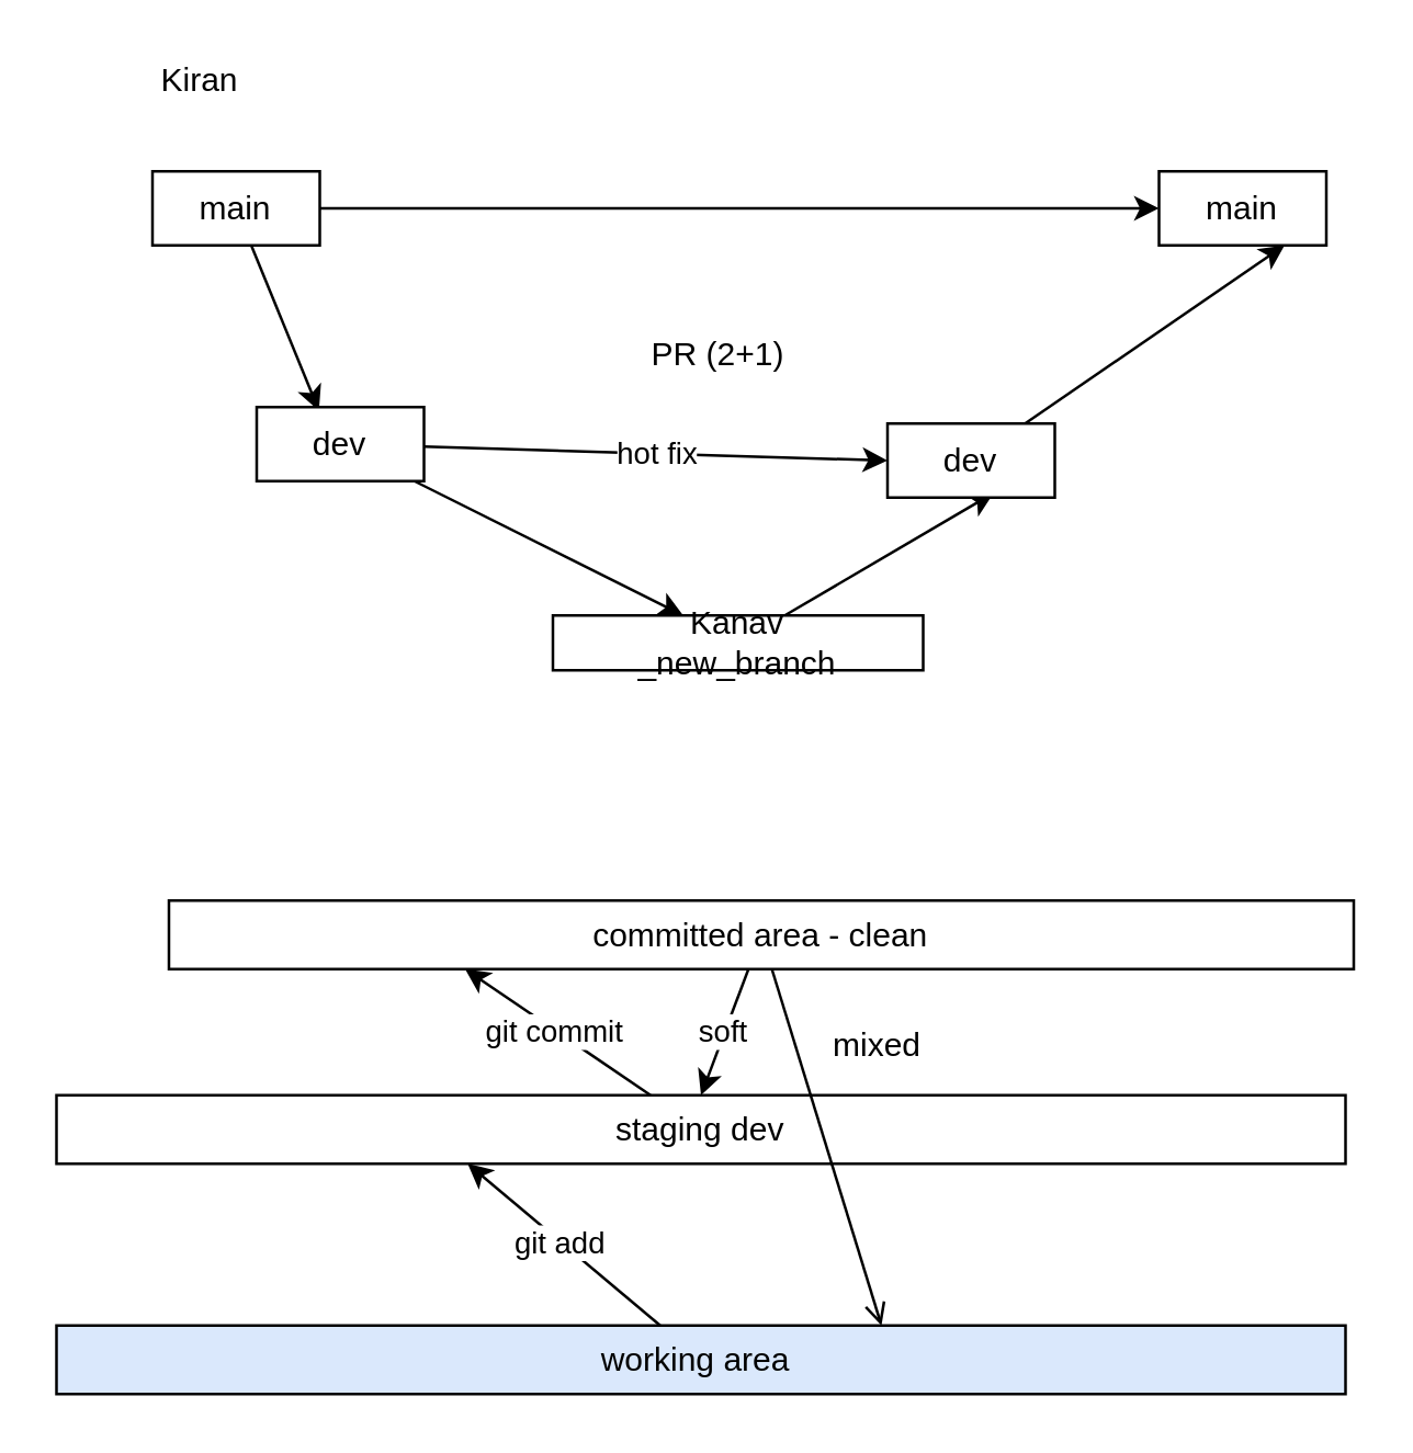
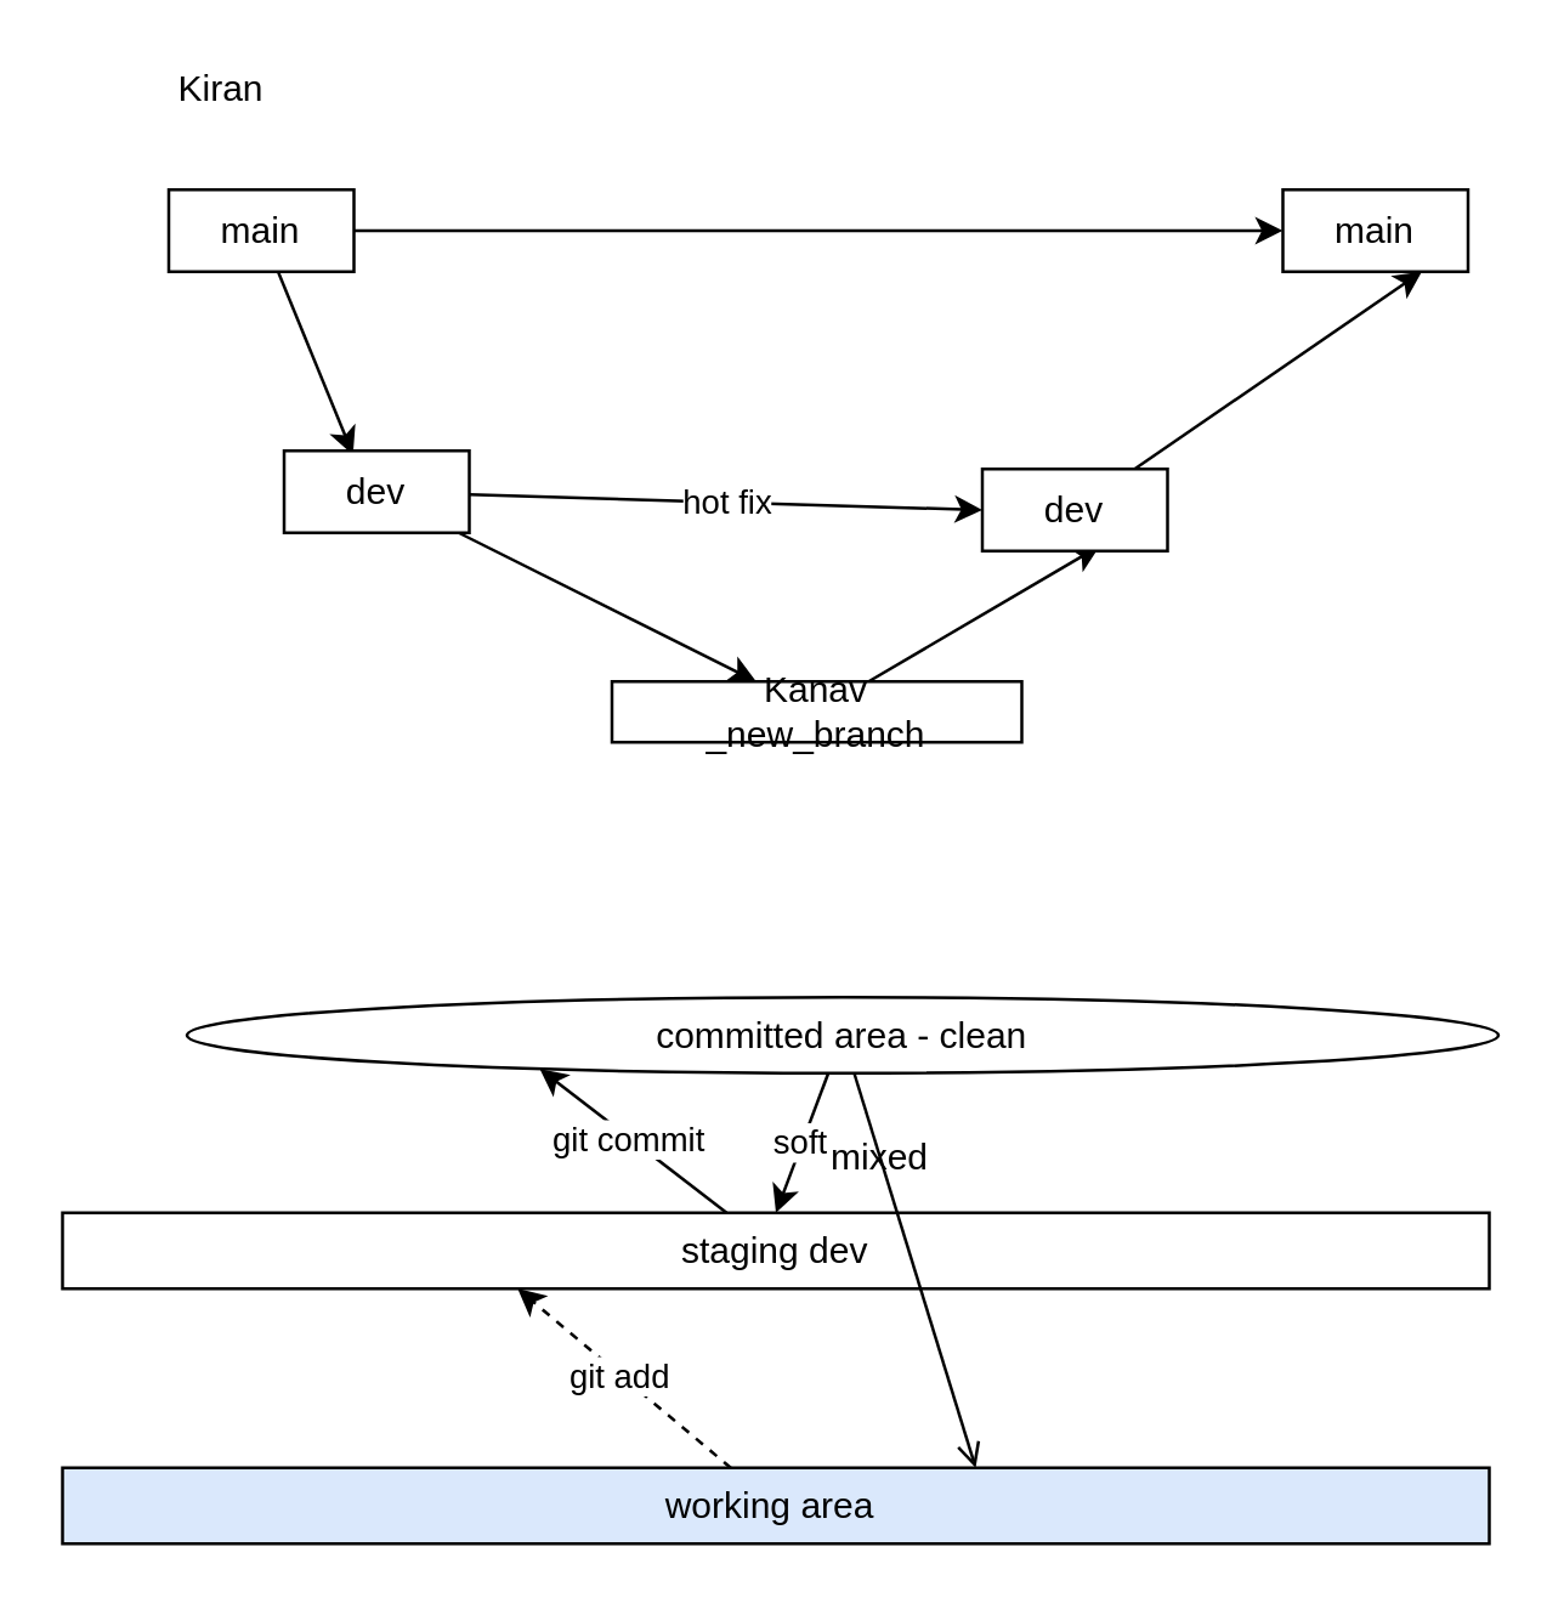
  <mxCell id="0" />
  <mxCell id="1" parent="0" />
  <mxCell id="2" style="edgeStyle=orthogonalEdgeStyle;rounded=0;orthogonalLoop=1;jettySize=auto;html=1;entryX=0;entryY=0.5;entryDx=0;entryDy=0;" edge="1" parent="1" source="4" target="8"><mxGeometry relative="1" as="geometry"><mxPoint x="229.667" y="75.5" as="targetPoint" /></mxGeometry></mxCell>
  <mxCell id="3" style="edgeStyle=none;rounded=0;orthogonalLoop=1;jettySize=auto;html=1;entryX=0.372;entryY=0.049;entryDx=0;entryDy=0;entryPerimeter=0;" edge="1" parent="1" source="4" target="12"><mxGeometry relative="1" as="geometry"><mxPoint x="103.667" y="206.336" as="targetPoint" /></mxGeometry></mxCell>
  <mxCell id="4" value="main" style="rounded=0;whiteSpace=wrap;html=1;" vertex="1" parent="1"><mxGeometry x="55" y="62" width="61" height="27" as="geometry" /></mxCell>
  <mxCell id="5" style="edgeStyle=none;rounded=0;orthogonalLoop=1;jettySize=auto;html=1;entryX=0.634;entryY=0.938;entryDx=0;entryDy=0;entryPerimeter=0;" edge="1" parent="1" source="6" target="14"><mxGeometry relative="1" as="geometry" /></mxCell>
  <mxCell id="6" value="Kanav&lt;br&gt;_new_branch" style="rounded=0;whiteSpace=wrap;html=1;" vertex="1" parent="1"><mxGeometry x="201" y="224" width="135" height="20" as="geometry" /></mxCell>
  <mxCell id="7" value="Kiran" style="text;html=1;align=center;verticalAlign=middle;resizable=0;points=[];autosize=1;" vertex="1" parent="1"><mxGeometry x="53" y="20" width="38" height="17" as="geometry" /></mxCell>
  <mxCell id="8" value="main" style="rounded=0;whiteSpace=wrap;html=1;" vertex="1" parent="1"><mxGeometry x="422" y="62" width="61" height="27" as="geometry" /></mxCell>
- <mxCell id="9" value="PR (2+1)" style="text;html=1;align=center;verticalAlign=middle;resizable=0;points=[];autosize=1;" vertex="1" parent="1"><mxGeometry x="232" y="120" width="58" height="17" as="geometry" /></mxCell>
  <mxCell id="10" value="hot fix" style="edgeStyle=none;rounded=0;orthogonalLoop=1;jettySize=auto;html=1;entryX=0;entryY=0.5;entryDx=0;entryDy=0;" edge="1" parent="1" source="12" target="14"><mxGeometry relative="1" as="geometry"><mxPoint x="231.667" y="221.5" as="targetPoint" /></mxGeometry></mxCell>
  <mxCell id="11" style="edgeStyle=none;rounded=0;orthogonalLoop=1;jettySize=auto;html=1;" edge="1" parent="1" source="12" target="6"><mxGeometry relative="1" as="geometry" /></mxCell>
  <mxCell id="12" value="dev" style="rounded=0;whiteSpace=wrap;html=1;" vertex="1" parent="1"><mxGeometry x="93" y="148" width="61" height="27" as="geometry" /></mxCell>
  <mxCell id="13" style="edgeStyle=none;rounded=0;orthogonalLoop=1;jettySize=auto;html=1;entryX=0.75;entryY=1;entryDx=0;entryDy=0;" edge="1" parent="1" source="14" target="8"><mxGeometry relative="1" as="geometry" /></mxCell>
  <mxCell id="14" value="dev" style="rounded=0;whiteSpace=wrap;html=1;" vertex="1" parent="1"><mxGeometry x="323" y="154" width="61" height="27" as="geometry" /></mxCell>
- <mxCell id="15" value="git add&amp;nbsp;" style="edgeStyle=none;rounded=0;orthogonalLoop=1;jettySize=auto;html=1;entryX=0.319;entryY=1;entryDx=0;entryDy=0;entryPerimeter=0;" edge="1" parent="1" source="16" target="18"><mxGeometry relative="1" as="geometry" /></mxCell>
+ <mxCell id="15" value="git add&amp;nbsp;" style="edgeStyle=none;rounded=0;orthogonalLoop=1;jettySize=auto;html=1;entryX=0.319;entryY=1;entryDx=0;entryDy=0;entryPerimeter=0;dashed=1;" edge="1" parent="1" source="16" target="18"><mxGeometry relative="1" as="geometry" /></mxCell>
  <mxCell id="16" value="working area&amp;nbsp;" style="rounded=0;whiteSpace=wrap;html=1;fillColor=#dae8fc;" vertex="1" parent="1"><mxGeometry x="20" y="483" width="470" height="25" as="geometry" /></mxCell>
  <mxCell id="17" value="git commit&amp;nbsp;" style="edgeStyle=none;rounded=0;orthogonalLoop=1;jettySize=auto;html=1;entryX=0.25;entryY=1;entryDx=0;entryDy=0;" edge="1" parent="1" source="18" target="21"><mxGeometry relative="1" as="geometry" /></mxCell>
  <mxCell id="18" value="staging dev" style="rounded=0;whiteSpace=wrap;html=1;" vertex="1" parent="1"><mxGeometry x="20" y="399" width="470" height="25" as="geometry" /></mxCell>
  <mxCell id="19" value="soft" style="edgeStyle=none;rounded=0;orthogonalLoop=1;jettySize=auto;html=1;entryX=0.5;entryY=0;entryDx=0;entryDy=0;" edge="1" parent="1" source="21" target="18"><mxGeometry relative="1" as="geometry" /></mxCell>
  <mxCell id="20" style="edgeStyle=none;rounded=0;orthogonalLoop=1;jettySize=auto;html=1;entryX=0.64;entryY=0;entryDx=0;entryDy=0;entryPerimeter=0;endArrow=open;" edge="1" parent="1" source="21" target="16"><mxGeometry relative="1" as="geometry" /></mxCell>
- <mxCell id="21" value="committed area - clean" style="rounded=0;whiteSpace=wrap;html=1;" vertex="1" parent="1"><mxGeometry x="61" y="328" width="432" height="25" as="geometry" /></mxCell>
- <mxCell id="22" value="mixed" style="text;html=1;align=center;verticalAlign=middle;resizable=0;points=[];autosize=1;" vertex="1" parent="1"><mxGeometry x="298" y="372" width="42" height="17" as="geometry" /></mxCell>
+ <mxCell id="21" value="committed area - clean" style="ellipse;whiteSpace=wrap;html=1;" vertex="1" parent="1"><mxGeometry x="61" y="328" width="432" height="25" as="geometry" /></mxCell>
+ <mxCell id="22" value="mixed" style="text;html=1;align=center;verticalAlign=middle;resizable=0;points=[];autosize=1;" vertex="1" parent="1"><mxGeometry x="268" y="372" width="42" height="17" as="geometry" /></mxCell>
